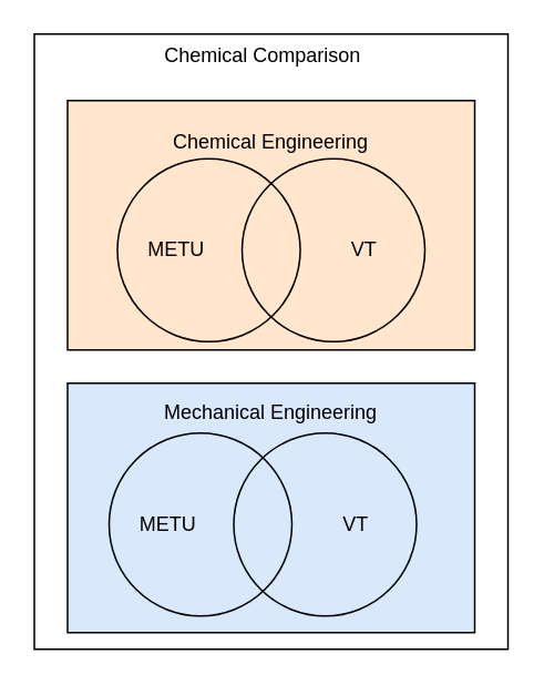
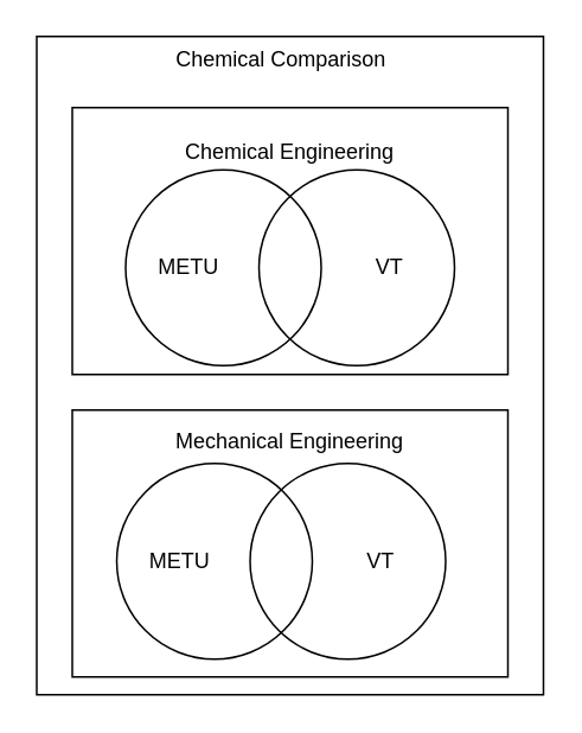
  <mxCell id="0" />
  <mxCell id="1" parent="0" />
- <mxCell id="2" value="Chemical Engineering&lt;br&gt;&lt;br&gt;&lt;br&gt;&lt;br&gt;&lt;br&gt;&lt;br&gt;&lt;br&gt;&lt;br&gt;" style="rounded=0;whiteSpace=wrap;html=1;fillColor=#ffe6cc;" vertex="1" parent="1"><mxGeometry x="40" y="60" width="245" height="150" as="geometry" /></mxCell>
- <mxCell id="3" value="Mechanical Engineering&lt;br&gt;&lt;br&gt;&lt;br&gt;&lt;br&gt;&lt;br&gt;&lt;br&gt;&lt;br&gt;&lt;br&gt;&lt;br&gt;" style="rounded=0;whiteSpace=wrap;html=1;fillColor=#dae8fc;" vertex="1" parent="1"><mxGeometry x="40" y="230" width="245" height="150" as="geometry" /></mxCell>
+ <mxCell id="2" value="Chemical Engineering&lt;br&gt;&lt;br&gt;&lt;br&gt;&lt;br&gt;&lt;br&gt;&lt;br&gt;&lt;br&gt;&lt;br&gt;" style="rounded=0;whiteSpace=wrap;html=1;" vertex="1" parent="1"><mxGeometry x="40" y="60" width="245" height="150" as="geometry" /></mxCell>
+ <mxCell id="3" value="Mechanical Engineering&lt;br&gt;&lt;br&gt;&lt;br&gt;&lt;br&gt;&lt;br&gt;&lt;br&gt;&lt;br&gt;&lt;br&gt;&lt;br&gt;" style="rounded=0;whiteSpace=wrap;html=1;" vertex="1" parent="1"><mxGeometry x="40" y="230" width="245" height="150" as="geometry" /></mxCell>
  <mxCell id="4" value="&amp;nbsp; &amp;nbsp; &amp;nbsp;METU" style="ellipse;whiteSpace=wrap;html=1;aspect=fixed;fillColor=none;align=left;" vertex="1" parent="1"><mxGeometry x="70" y="95" width="110" height="110" as="geometry" /></mxCell>
  <mxCell id="5" value="&lt;span&gt;VT&amp;nbsp; &amp;nbsp; &amp;nbsp; &amp;nbsp;&amp;nbsp;&lt;/span&gt;" style="ellipse;whiteSpace=wrap;html=1;aspect=fixed;fillColor=none;align=right;" vertex="1" parent="1"><mxGeometry x="145" y="95" width="110" height="110" as="geometry" /></mxCell>
  <mxCell id="6" value="&amp;nbsp; &amp;nbsp; &amp;nbsp;METU" style="ellipse;whiteSpace=wrap;html=1;aspect=fixed;fillColor=none;align=left;" vertex="1" parent="1"><mxGeometry x="65" y="260" width="110" height="110" as="geometry" /></mxCell>
  <mxCell id="7" value="&lt;span&gt;VT&amp;nbsp; &amp;nbsp; &amp;nbsp; &amp;nbsp;&amp;nbsp;&lt;/span&gt;" style="ellipse;whiteSpace=wrap;html=1;aspect=fixed;fillColor=none;align=right;" vertex="1" parent="1"><mxGeometry x="140" y="260" width="110" height="110" as="geometry" /></mxCell>
  <mxCell id="8" value="&lt;div style=&quot;text-align: center&quot;&gt;&lt;span&gt;&amp;nbsp; &amp;nbsp; &amp;nbsp; &amp;nbsp; &amp;nbsp; &amp;nbsp; &amp;nbsp; &amp;nbsp; &amp;nbsp; &amp;nbsp; &amp;nbsp; &amp;nbsp;Chemical Comparison&lt;/span&gt;&lt;/div&gt;&lt;div style=&quot;text-align: center&quot;&gt;&lt;br&gt;&lt;/div&gt;&lt;br&gt;&lt;br&gt;&lt;br&gt;&lt;br&gt;&lt;br&gt;&lt;br&gt;&lt;br&gt;&lt;br&gt;&lt;br&gt;&lt;br&gt;&lt;br&gt;&lt;br&gt;&lt;br&gt;&lt;br&gt;&lt;br&gt;&lt;br&gt;&lt;br&gt;&lt;br&gt;&lt;br&gt;&lt;br&gt;&lt;br&gt;&lt;br&gt;&lt;div&gt;&lt;br&gt;&lt;/div&gt;" style="rounded=0;whiteSpace=wrap;html=1;fillColor=none;gradientColor=none;align=left;" vertex="1" parent="1"><mxGeometry x="20" y="20" width="285" height="370" as="geometry" /></mxCell>
